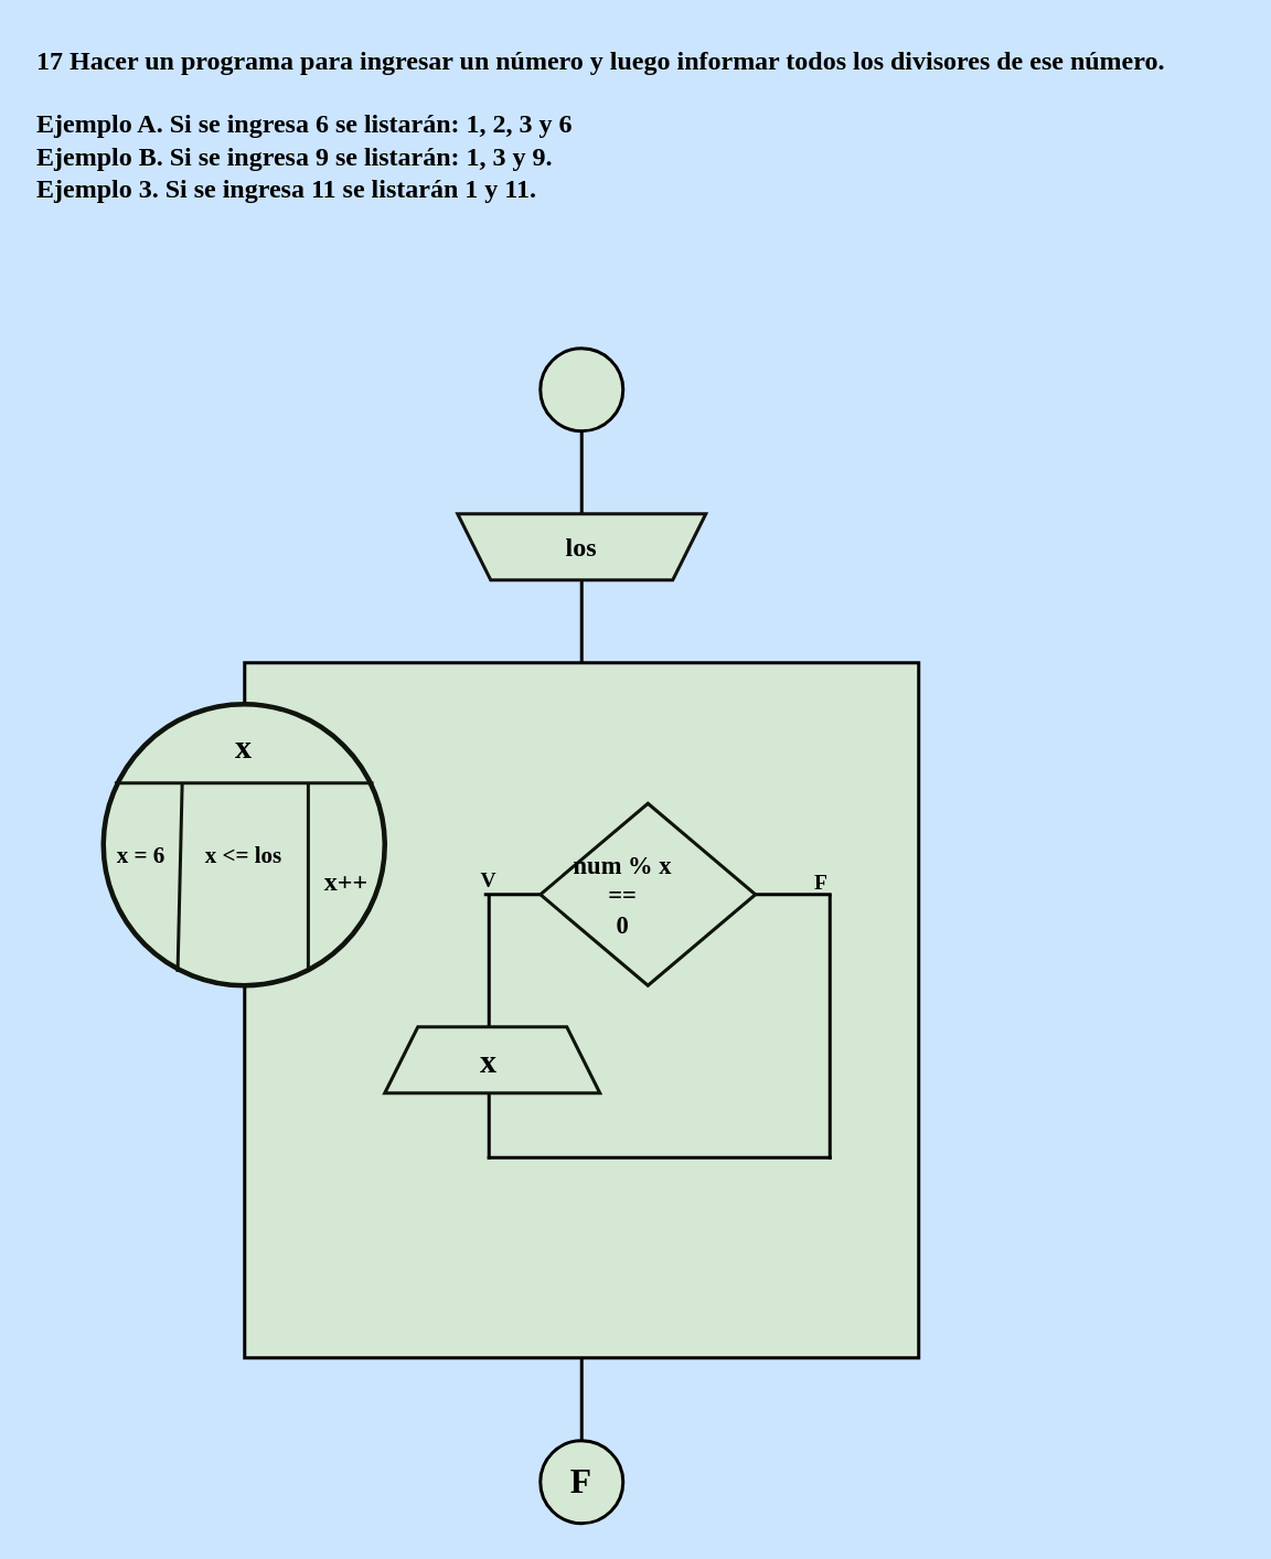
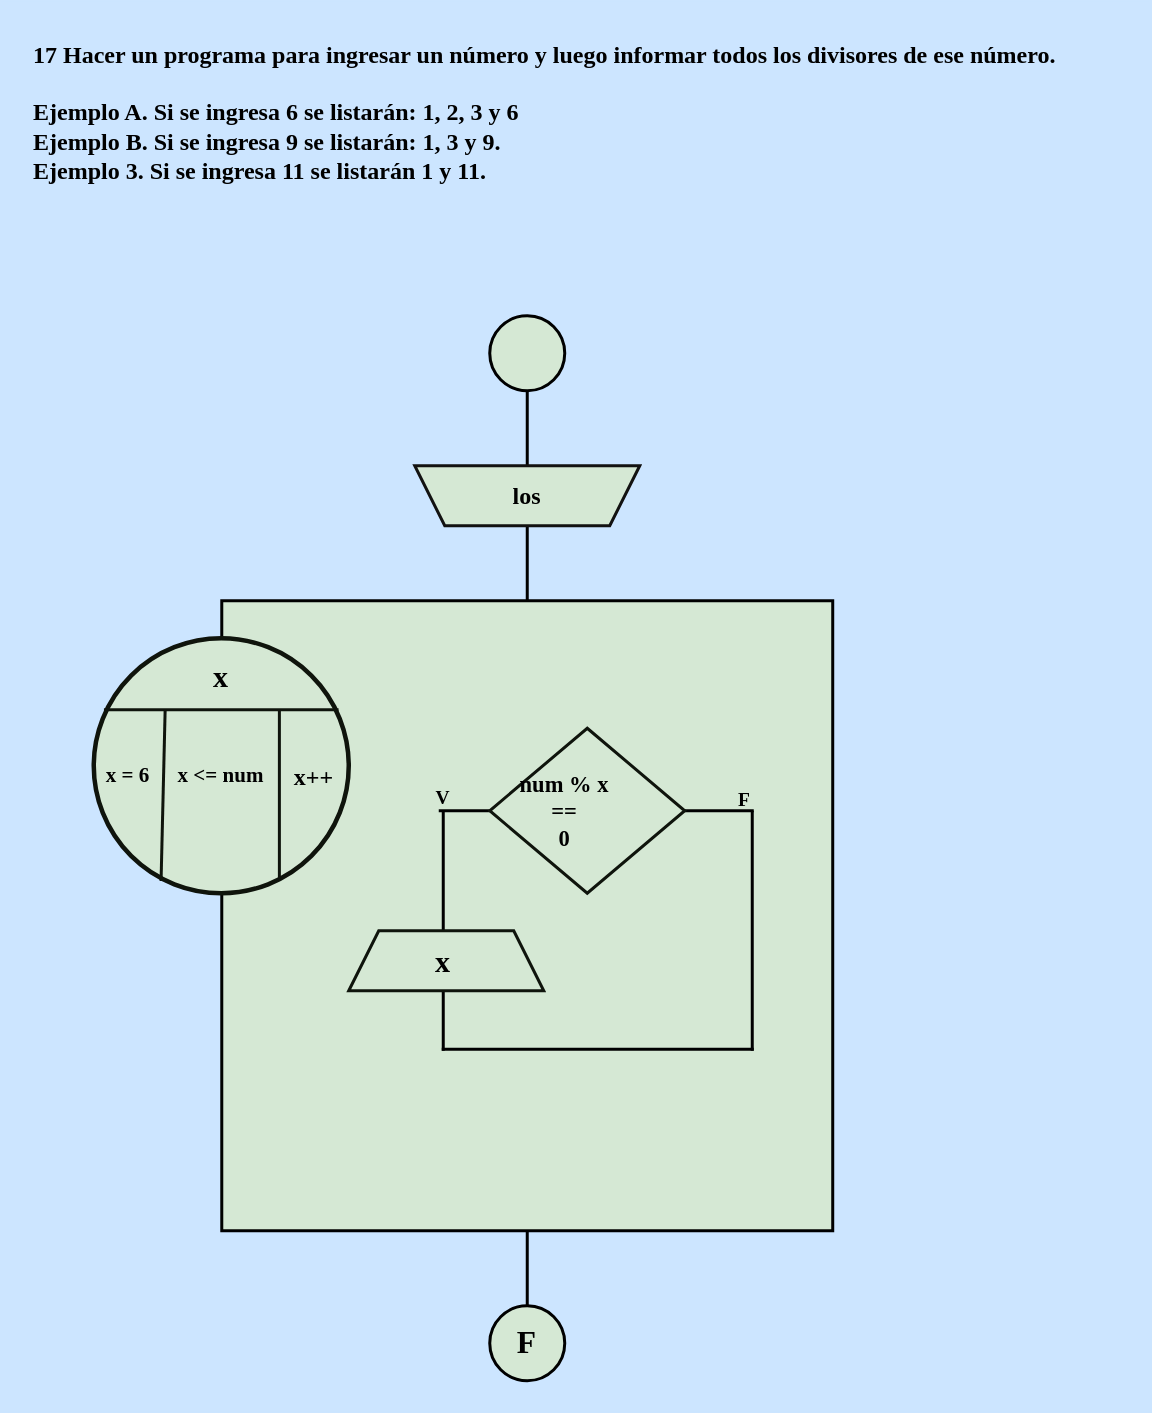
  <mxCell id="0" />
  <mxCell id="1" parent="0" />
  <mxCell id="2" value="&lt;font style=&quot;font-size: 16px;&quot; color=&quot;#000000&quot; face=&quot;Comic Sans MS&quot;&gt;&lt;b&gt;17 Hacer un programa para ingresar un número y luego informar todos los divisores de ese número. &lt;br&gt;&lt;br&gt;Ejemplo A. Si se ingresa 6 se listarán: 1, 2, 3 y 6&lt;br&gt;Ejemplo B. Si se ingresa 9 se listarán: 1, 3 y 9.&lt;br&gt;Ejemplo 3. Si se ingresa 11 se listarán 1 y 11.&lt;/b&gt;&lt;/font&gt;" style="text;whiteSpace=wrap;html=1;fontFamily=Architects Daughter;fontSource=https%3A%2F%2Ffonts.googleapis.com%2Fcss%3Ffamily%3DArchitects%2BDaughter;" vertex="1" parent="1"><mxGeometry x="20" y="20" width="726" height="140" as="geometry" /></mxCell>
  <mxCell id="3" value="" style="whiteSpace=wrap;html=1;rounded=0;labelBackgroundColor=none;strokeColor=#000000;strokeWidth=2;align=center;verticalAlign=middle;fontFamily=Helvetica;fontSize=12;fontColor=default;fillColor=#d5e8d4;container=0;" vertex="1" parent="1"><mxGeometry x="147.35" y="400" width="407.3" height="420" as="geometry" /></mxCell>
  <mxCell id="4" value="" style="line;strokeWidth=2;direction=south;html=1;hachureGap=4;fontFamily=Architects Daughter;fontSource=https://fonts.googleapis.com/css?family=Architects+Daughter;strokeColor=#000000;container=0;" vertex="1" parent="1"><mxGeometry x="346" y="260" width="10" height="50" as="geometry" /></mxCell>
  <mxCell id="5" value="" style="line;strokeWidth=2;direction=south;html=1;hachureGap=4;fontFamily=Architects Daughter;fontSource=https://fonts.googleapis.com/css?family=Architects+Daughter;strokeColor=#000000;container=0;" vertex="1" parent="1"><mxGeometry x="346" y="350" width="10" height="50" as="geometry" /></mxCell>
  <mxCell id="6" value="" style="line;strokeWidth=2;html=1;perimeter=backbonePerimeter;points=[];outlineConnect=0;hachureGap=4;fontFamily=Architects Daughter;fontSource=https://fonts.googleapis.com/css?family=Architects+Daughter;strokeColor=#000000;container=0;" vertex="1" parent="1"><mxGeometry x="292" y="535" width="34" height="10" as="geometry" /></mxCell>
  <mxCell id="7" value="" style="line;strokeWidth=2;direction=south;html=1;hachureGap=4;fontFamily=Architects Daughter;fontSource=https://fonts.googleapis.com/css?family=Architects+Daughter;strokeColor=#000000;container=0;" vertex="1" parent="1"><mxGeometry x="290" y="540" width="10" height="80" as="geometry" /></mxCell>
  <mxCell id="8" value="" style="line;strokeWidth=2;html=1;perimeter=backbonePerimeter;points=[];outlineConnect=0;hachureGap=4;fontFamily=Architects Daughter;fontSource=https://fonts.googleapis.com/css?family=Architects+Daughter;strokeColor=#000000;container=0;" vertex="1" parent="1"><mxGeometry x="456" y="535" width="46" height="10" as="geometry" /></mxCell>
  <mxCell id="9" value="" style="line;strokeWidth=2;direction=south;html=1;hachureGap=4;fontFamily=Architects Daughter;fontSource=https://fonts.googleapis.com/css?family=Architects+Daughter;strokeColor=#000000;container=0;" vertex="1" parent="1"><mxGeometry x="496" y="540" width="10" height="160" as="geometry" /></mxCell>
  <mxCell id="10" value="" style="line;strokeWidth=2;direction=south;html=1;hachureGap=4;fontFamily=Architects Daughter;fontSource=https://fonts.googleapis.com/css?family=Architects+Daughter;strokeColor=#000000;container=0;" vertex="1" parent="1"><mxGeometry x="290" y="660" width="10" height="40" as="geometry" /></mxCell>
  <mxCell id="11" value="" style="line;strokeWidth=2;html=1;perimeter=backbonePerimeter;points=[];outlineConnect=0;hachureGap=4;fontFamily=Architects Daughter;fontSource=https://fonts.googleapis.com/css?family=Architects+Daughter;strokeColor=#000000;container=0;" vertex="1" parent="1"><mxGeometry x="294" y="694" width="208" height="10" as="geometry" /></mxCell>
  <mxCell id="12" value="" style="line;strokeWidth=2;direction=south;html=1;hachureGap=4;fontFamily=Architects Daughter;fontSource=https://fonts.googleapis.com/css?family=Architects+Daughter;strokeColor=#000000;container=0;" vertex="1" parent="1"><mxGeometry x="346" y="820" width="10" height="50" as="geometry" /></mxCell>
  <mxCell id="13" value="" style="strokeWidth=2;html=1;shape=mxgraph.flowchart.start_2;whiteSpace=wrap;rounded=0;labelBackgroundColor=none;strokeColor=#000000;align=center;verticalAlign=middle;fontFamily=Helvetica;fontSize=12;fontColor=default;fillColor=#d5e8d4;container=0;" vertex="1" parent="1"><mxGeometry x="326" y="210" width="50" height="50" as="geometry" /></mxCell>
  <mxCell id="14" value="" style="strokeWidth=2;html=1;shape=mxgraph.flowchart.start_2;whiteSpace=wrap;rounded=0;labelBackgroundColor=none;strokeColor=#000000;align=center;verticalAlign=middle;fontFamily=Helvetica;fontSize=12;fontColor=default;fillColor=#d5e8d4;container=0;" vertex="1" parent="1"><mxGeometry x="326" y="870" width="50" height="50" as="geometry" /></mxCell>
  <mxCell id="15" value="&lt;font size=&quot;1&quot; color=&quot;#000000&quot; face=&quot;Comic Sans MS&quot;&gt;&lt;b style=&quot;font-size: 21px;&quot;&gt;F&lt;/b&gt;&lt;/font&gt;" style="text;strokeColor=none;align=center;fillColor=none;html=1;verticalAlign=middle;whiteSpace=wrap;rounded=0;fontFamily=Architects Daughter;fontSource=https://fonts.googleapis.com/css?family=Architects+Daughter;container=0;" vertex="1" parent="1"><mxGeometry x="331" y="875" width="40" height="40" as="geometry" /></mxCell>
  <mxCell id="16" value="" style="shape=trapezoid;perimeter=trapezoidPerimeter;whiteSpace=wrap;html=1;fixedSize=1;rounded=0;labelBackgroundColor=none;strokeColor=#121211;strokeWidth=2;align=center;verticalAlign=middle;fontFamily=Helvetica;fontSize=12;fontColor=default;fillColor=#d5e8d4;direction=west;container=0;" vertex="1" parent="1"><mxGeometry x="276" y="310" width="150" height="40" as="geometry"><mxRectangle x="-1020" y="-650" width="50" height="40" as="alternateBounds" /></mxGeometry></mxCell>
  <mxCell id="17" value="&lt;font face=&quot;Comic Sans MS&quot; color=&quot;#000000&quot;&gt;&lt;span style=&quot;font-size: 16px;&quot;&gt;&lt;b&gt;los&lt;/b&gt;&lt;/span&gt;&lt;/font&gt;" style="text;strokeColor=none;align=center;fillColor=none;html=1;verticalAlign=middle;whiteSpace=wrap;rounded=0;fontFamily=Architects Daughter;fontSource=https://fonts.googleapis.com/css?family=Architects+Daughter;container=0;" vertex="1" parent="1"><mxGeometry x="321" y="315" width="60" height="30" as="geometry" /></mxCell>
  <mxCell id="18" value="" style="ellipse;whiteSpace=wrap;html=1;aspect=fixed;rounded=0;labelBackgroundColor=none;strokeColor=#0F140C;strokeWidth=3;align=center;verticalAlign=middle;fontFamily=Helvetica;fontSize=12;fontColor=default;fillColor=#d5e8d4;container=0;" vertex="1" parent="1"><mxGeometry x="62" y="425" width="170" height="170" as="geometry" /></mxCell>
  <mxCell id="19" value="" style="endArrow=none;html=1;rounded=0;strokeColor=#0F140C;fontFamily=Helvetica;fontSize=12;fontColor=default;fillColor=#B2C9AB;strokeWidth=2;" edge="1" parent="1"><mxGeometry width="50" height="50" relative="1" as="geometry"><mxPoint x="225.2" y="472.6" as="sourcePoint" /><mxPoint x="68.8" y="472.6" as="targetPoint" /></mxGeometry></mxCell>
  <mxCell id="20" value="" style="endArrow=none;html=1;rounded=0;strokeColor=#0F140C;fontFamily=Helvetica;fontSize=12;fontColor=default;fillColor=#B2C9AB;exitX=0.264;exitY=0.952;exitDx=0;exitDy=0;exitPerimeter=0;strokeWidth=2;" edge="1" parent="1" source="18"><mxGeometry width="50" height="50" relative="1" as="geometry"><mxPoint x="102.8" y="527" as="sourcePoint" /><mxPoint x="109.6" y="472.6" as="targetPoint" /></mxGeometry></mxCell>
  <mxCell id="21" value="" style="endArrow=none;html=1;rounded=0;strokeColor=#0F140C;fontFamily=Helvetica;fontSize=12;fontColor=default;fillColor=#B2C9AB;exitX=0.728;exitY=0.948;exitDx=0;exitDy=0;exitPerimeter=0;strokeWidth=2;" edge="1" parent="1" source="18"><mxGeometry width="50" height="50" relative="1" as="geometry"><mxPoint x="164" y="540.6" as="sourcePoint" /><mxPoint x="185.76" y="472.6" as="targetPoint" /></mxGeometry></mxCell>
  <mxCell id="22" value="&lt;font size=&quot;1&quot; face=&quot;Comic Sans MS&quot; color=&quot;#000000&quot;&gt;&lt;b style=&quot;font-size: 20px;&quot;&gt;x&lt;/b&gt;&lt;/font&gt;" style="text;strokeColor=none;align=center;fillColor=none;html=1;verticalAlign=middle;whiteSpace=wrap;rounded=0;fontFamily=Architects Daughter;fontSource=https://fonts.googleapis.com/css?family=Architects+Daughter;container=0;" vertex="1" parent="1"><mxGeometry x="117" y="435" width="60" height="30" as="geometry" /></mxCell>
  <mxCell id="23" value="&lt;font size=&quot;1&quot; face=&quot;Comic Sans MS&quot; color=&quot;#000000&quot;&gt;&lt;b style=&quot;font-size: 14px;&quot;&gt;x = 6&lt;/b&gt;&lt;/font&gt;" style="text;strokeColor=none;align=center;fillColor=none;html=1;verticalAlign=middle;whiteSpace=wrap;rounded=0;fontFamily=Architects Daughter;fontSource=https://fonts.googleapis.com/css?family=Architects+Daughter;container=0;" vertex="1" parent="1"><mxGeometry x="65" y="507" width="40" height="20" as="geometry" /></mxCell>
- <mxCell id="24" value="&lt;font size=&quot;1&quot; face=&quot;Comic Sans MS&quot; color=&quot;#000000&quot;&gt;&lt;b style=&quot;font-size: 14px;&quot;&gt;x &amp;lt;= los&lt;/b&gt;&lt;/font&gt;" style="text;strokeColor=none;align=center;fillColor=none;html=1;verticalAlign=middle;whiteSpace=wrap;rounded=0;fontFamily=Architects Daughter;fontSource=https://fonts.googleapis.com/css?family=Architects+Daughter;container=0;" vertex="1" parent="1"><mxGeometry x="112" y="507" width="70" height="20" as="geometry" /></mxCell>
- <mxCell id="25" value="&lt;font size=&quot;1&quot; face=&quot;Comic Sans MS&quot; color=&quot;#000000&quot;&gt;&lt;b style=&quot;font-size: 16px;&quot;&gt;x++&lt;/b&gt;&lt;/font&gt;" style="text;strokeColor=none;align=center;fillColor=none;html=1;verticalAlign=middle;whiteSpace=wrap;rounded=0;fontFamily=Architects Daughter;fontSource=https://fonts.googleapis.com/css?family=Architects+Daughter;container=0;" vertex="1" parent="1"><mxGeometry x="189" y="522" width="40" height="20" as="geometry" /></mxCell>
+ <mxCell id="24" value="&lt;font size=&quot;1&quot; face=&quot;Comic Sans MS&quot; color=&quot;#000000&quot;&gt;&lt;b style=&quot;font-size: 14px;&quot;&gt;x &amp;lt;= num&lt;/b&gt;&lt;/font&gt;" style="text;strokeColor=none;align=center;fillColor=none;html=1;verticalAlign=middle;whiteSpace=wrap;rounded=0;fontFamily=Architects Daughter;fontSource=https://fonts.googleapis.com/css?family=Architects+Daughter;container=0;" vertex="1" parent="1"><mxGeometry x="112" y="507" width="70" height="20" as="geometry" /></mxCell>
+ <mxCell id="25" value="&lt;font size=&quot;1&quot; face=&quot;Comic Sans MS&quot; color=&quot;#000000&quot;&gt;&lt;b style=&quot;font-size: 16px;&quot;&gt;x++&lt;/b&gt;&lt;/font&gt;" style="text;strokeColor=none;align=center;fillColor=none;html=1;verticalAlign=middle;whiteSpace=wrap;rounded=0;fontFamily=Architects Daughter;fontSource=https://fonts.googleapis.com/css?family=Architects+Daughter;container=0;" vertex="1" parent="1"><mxGeometry x="189" y="507" width="40" height="20" as="geometry" /></mxCell>
  <mxCell id="26" value="" style="rhombus;whiteSpace=wrap;html=1;rounded=0;labelBackgroundColor=none;strokeColor=#0F140C;strokeWidth=2;align=center;verticalAlign=middle;fontFamily=Helvetica;fontSize=12;fontColor=default;fillColor=#d5e8d4;container=0;" vertex="1" parent="1"><mxGeometry x="326" y="485" width="130" height="110" as="geometry" /></mxCell>
  <mxCell id="27" value="&lt;font style=&quot;font-size: 15px;&quot;&gt;&lt;b&gt;&lt;font style=&quot;font-size: 15px;&quot; color=&quot;#000000&quot; face=&quot;Comic Sans MS&quot;&gt;num %&amp;nbsp;&lt;/font&gt;&lt;/b&gt;&lt;b style=&quot;background-color: initial;&quot;&gt;&lt;font style=&quot;font-size: 15px;&quot; color=&quot;#000000&quot; face=&quot;Comic Sans MS&quot;&gt;x&lt;/font&gt;&lt;/b&gt;&lt;/font&gt;&lt;div style=&quot;font-size: 15px;&quot;&gt;&lt;b style=&quot;background-color: initial;&quot;&gt;&lt;font style=&quot;font-size: 15px;&quot; color=&quot;#000000&quot; face=&quot;Comic Sans MS&quot;&gt;==&lt;/font&gt;&lt;/b&gt;&lt;/div&gt;&lt;div style=&quot;font-size: 15px;&quot;&gt;&lt;b style=&quot;background-color: initial;&quot;&gt;&lt;font style=&quot;font-size: 15px;&quot; color=&quot;#000000&quot; face=&quot;Comic Sans MS&quot;&gt;0&lt;/font&gt;&lt;/b&gt;&lt;/div&gt;" style="text;strokeColor=none;align=center;fillColor=none;html=1;verticalAlign=middle;whiteSpace=wrap;rounded=0;fontFamily=Architects Daughter;fontSource=https%3A%2F%2Ffonts.googleapis.com%2Fcss%3Ffamily%3DArchitects%2BDaughter;container=0;" vertex="1" parent="1"><mxGeometry x="341" y="510" width="70" height="60" as="geometry" /></mxCell>
  <mxCell id="28" value="" style="shape=trapezoid;perimeter=trapezoidPerimeter;whiteSpace=wrap;html=1;fixedSize=1;rounded=0;labelBackgroundColor=none;strokeColor=#0F140C;strokeWidth=2;align=center;verticalAlign=middle;fontFamily=Helvetica;fontSize=12;fontColor=default;fillColor=#d5e8d4;container=0;" vertex="1" parent="1"><mxGeometry x="232" y="620" width="130" height="40" as="geometry" /></mxCell>
  <mxCell id="29" value="&lt;font size=&quot;1&quot; face=&quot;Comic Sans MS&quot; color=&quot;#000000&quot;&gt;&lt;b style=&quot;font-size: 20px;&quot;&gt;x&lt;/b&gt;&lt;/font&gt;" style="text;strokeColor=none;align=center;fillColor=none;html=1;verticalAlign=middle;whiteSpace=wrap;rounded=0;fontFamily=Architects Daughter;fontSource=https://fonts.googleapis.com/css?family=Architects+Daughter;container=0;" vertex="1" parent="1"><mxGeometry x="265" y="625" width="60" height="30" as="geometry" /></mxCell>
  <mxCell id="30" value="&lt;b&gt;&lt;font color=&quot;#000000&quot; style=&quot;font-size: 13px;&quot; face=&quot;Comic Sans MS&quot;&gt;V&lt;/font&gt;&lt;/b&gt;" style="text;strokeColor=none;align=center;fillColor=none;html=1;verticalAlign=middle;whiteSpace=wrap;rounded=0;fontFamily=Architects Daughter;fontSource=https%3A%2F%2Ffonts.googleapis.com%2Fcss%3Ffamily%3DArchitects%2BDaughter;" vertex="1" parent="1"><mxGeometry x="280" y="518" width="30" height="25" as="geometry" /></mxCell>
  <mxCell id="31" value="&lt;b&gt;&lt;font color=&quot;#000000&quot; style=&quot;font-size: 13px;&quot; face=&quot;Comic Sans MS&quot;&gt;F&lt;/font&gt;&lt;/b&gt;" style="text;strokeColor=none;align=center;fillColor=none;html=1;verticalAlign=middle;whiteSpace=wrap;rounded=0;fontFamily=Architects Daughter;fontSource=https://fonts.googleapis.com/css?family=Architects+Daughter;" vertex="1" parent="1"><mxGeometry x="481" y="519" width="30" height="25" as="geometry" /></mxCell>
